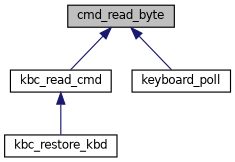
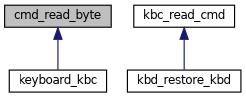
  digraph {
    rankdir=TB
    node [color=black fillcolor=white fontname=Helvetica fontsize=10 shape=record style=filled]
    edge [color=midnightblue dir=back fontname=Helvetica fontsize=10 labelfontname=Helvetica labelfontsize=10 style=solid]
    n1 [fillcolor=grey75 fontcolor=black height=0.2 label=cmd_read_byte width=0.4]
    n2 [height=0.2 label=kbc_read_cmd width=0.4]
-   n3 [height=0.2 label=keyboard_poll width=0.4]
-   n4 [height=0.2 label=kbc_restore_kbd width=0.4]
-   n1 -> n2
+   n3 [height=0.2 label=keyboard_kbc width=0.4]
+   n4 [height=0.2 label=kbd_restore_kbd width=0.4]
    n1 -> n3
    n2 -> n4
  }
